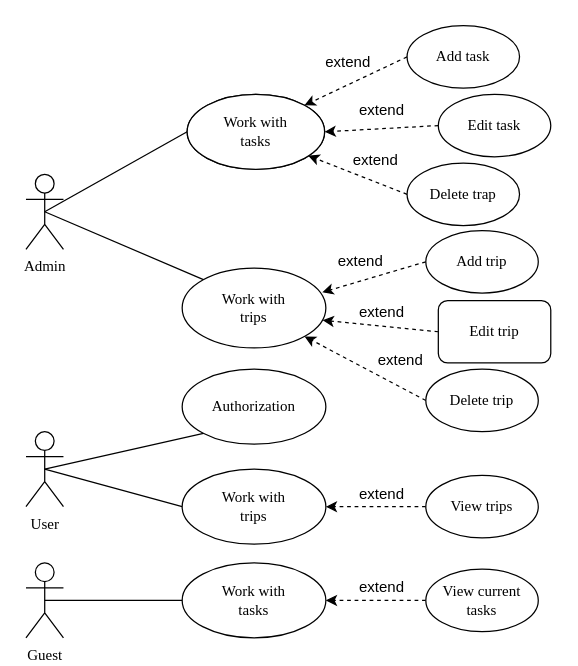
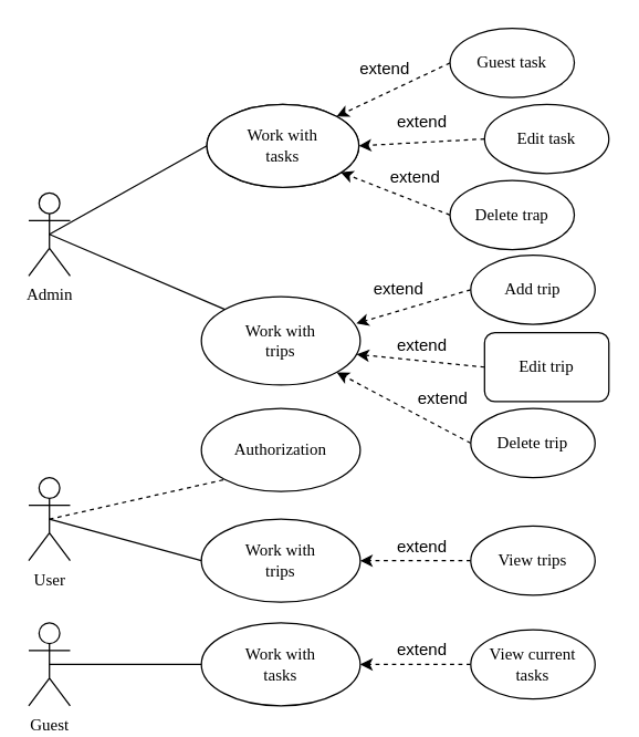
  <mxCell id="0" />
  <mxCell id="1" parent="0" />
  <mxCell id="2" style="edgeStyle=none;rounded=0;orthogonalLoop=1;jettySize=auto;html=1;exitX=0.5;exitY=0.5;exitDx=0;exitDy=0;exitPerimeter=0;entryX=0;entryY=0.5;entryDx=0;entryDy=0;fontFamily=Tahoma;fontSize=10;fontColor=#000099;endArrow=none;endFill=0;" parent="1" source="3" target="4" edge="1"><mxGeometry relative="1" as="geometry" /></mxCell>
  <mxCell id="3" value="Admin" style="shape=umlActor;verticalLabelPosition=bottom;labelBackgroundColor=#ffffff;verticalAlign=top;html=1;outlineConnect=0;fontFamily=Tahoma;" parent="1" vertex="1"><mxGeometry x="20" y="139" width="30" height="60" as="geometry" /></mxCell>
  <mxCell id="4" value="&lt;font style=&quot;font-size: 12px&quot;&gt;Создание&lt;br&gt;задания&lt;/font&gt;" style="ellipse;whiteSpace=wrap;html=1;fontFamily=Tahoma;" parent="1" vertex="1"><mxGeometry x="149" y="75" width="110" height="60" as="geometry" /></mxCell>
  <mxCell id="5" style="edgeStyle=none;rounded=0;orthogonalLoop=1;jettySize=auto;html=1;exitX=0.5;exitY=0.5;exitDx=0;exitDy=0;exitPerimeter=0;fontFamily=Tahoma;entryX=0;entryY=0.5;entryDx=0;entryDy=0;endArrow=none;endFill=0;" parent="1" source="6" target="9" edge="1"><mxGeometry relative="1" as="geometry"><mxPoint x="460" y="305" as="targetPoint" /></mxGeometry></mxCell>
  <mxCell id="6" value="User" style="shape=umlActor;verticalLabelPosition=bottom;labelBackgroundColor=#ffffff;verticalAlign=top;html=1;outlineConnect=0;fontFamily=Tahoma;" parent="1" vertex="1"><mxGeometry x="20" y="345" width="30" height="60" as="geometry" /></mxCell>
  <mxCell id="7" style="edgeStyle=none;rounded=0;orthogonalLoop=1;jettySize=auto;html=1;exitX=0.5;exitY=0.5;exitDx=0;exitDy=0;exitPerimeter=0;entryX=0;entryY=0;entryDx=0;entryDy=0;startSize=6;endArrow=none;endFill=0;endSize=6;fontFamily=Tahoma;fontSize=10;fontColor=#1A1A1A;" parent="1" source="3" target="8" edge="1"><mxGeometry relative="1" as="geometry"><mxPoint x="5" y="384" as="sourcePoint" /></mxGeometry></mxCell>
  <mxCell id="8" value="&lt;font style=&quot;font-size: 12px&quot;&gt;Work with&lt;br&gt;trips&lt;br&gt;&lt;/font&gt;" style="ellipse;whiteSpace=wrap;html=1;fontFamily=Tahoma;" parent="1" vertex="1"><mxGeometry x="145" y="214" width="115" height="64" as="geometry" /></mxCell>
  <mxCell id="9" value="Work with&lt;br&gt;trips" style="ellipse;whiteSpace=wrap;html=1;fontFamily=Tahoma;verticalAlign=middle;" parent="1" vertex="1"><mxGeometry x="145" y="375" width="115" height="60" as="geometry" /></mxCell>
  <mxCell id="10" value="Work with &lt;br&gt;tasks" style="ellipse;whiteSpace=wrap;html=1;fontFamily=Tahoma;" parent="1" vertex="1"><mxGeometry x="149" y="75" width="110" height="60" as="geometry" /></mxCell>
  <mxCell id="11" style="rounded=0;orthogonalLoop=1;jettySize=auto;html=1;exitX=0;exitY=0.5;exitDx=0;exitDy=0;dashed=1;entryX=1;entryY=0;entryDx=0;entryDy=0;" parent="1" source="12" target="10" edge="1"><mxGeometry relative="1" as="geometry"><mxPoint x="241.5" y="74" as="targetPoint" /></mxGeometry></mxCell>
- <mxCell id="12" value="&lt;font style=&quot;font-size: 12px&quot;&gt;Add task&lt;br&gt;&lt;/font&gt;" style="ellipse;whiteSpace=wrap;html=1;fontFamily=Tahoma;" parent="1" vertex="1"><mxGeometry x="325" y="20" width="90" height="50" as="geometry" /></mxCell>
+ <mxCell id="12" value="&lt;font style=&quot;font-size: 12px&quot;&gt;Guest task&lt;br&gt;&lt;/font&gt;" style="ellipse;whiteSpace=wrap;html=1;fontFamily=Tahoma;" parent="1" vertex="1"><mxGeometry x="325" y="20" width="90" height="50" as="geometry" /></mxCell>
  <mxCell id="13" style="edgeStyle=none;rounded=0;orthogonalLoop=1;jettySize=auto;html=1;exitX=0;exitY=0.5;exitDx=0;exitDy=0;entryX=1;entryY=0.5;entryDx=0;entryDy=0;dashed=1;" parent="1" source="14" target="10" edge="1"><mxGeometry relative="1" as="geometry"><mxPoint x="257.5" y="75" as="targetPoint" /></mxGeometry></mxCell>
  <mxCell id="14" value="&lt;font style=&quot;font-size: 12px&quot;&gt;Edit task&lt;br&gt;&lt;/font&gt;" style="ellipse;whiteSpace=wrap;html=1;fontFamily=Tahoma;" parent="1" vertex="1"><mxGeometry x="350" y="75" width="90" height="50" as="geometry" /></mxCell>
  <mxCell id="15" value="extend" style="text;html=1;strokeColor=none;fillColor=none;align=center;verticalAlign=middle;whiteSpace=wrap;rounded=0;" parent="1" vertex="1"><mxGeometry x="257.5" y="40" width="40" height="20" as="geometry" /></mxCell>
  <mxCell id="16" value="extend" style="text;html=1;strokeColor=none;fillColor=none;align=center;verticalAlign=middle;whiteSpace=wrap;rounded=0;" parent="1" vertex="1"><mxGeometry x="285" y="80" width="40" height="15" as="geometry" /></mxCell>
  <mxCell id="17" style="rounded=0;orthogonalLoop=1;jettySize=auto;html=1;exitX=0;exitY=0.5;exitDx=0;exitDy=0;dashed=1;entryX=0.975;entryY=0.304;entryDx=0;entryDy=0;entryPerimeter=0;" parent="1" source="18" target="8" edge="1"><mxGeometry relative="1" as="geometry"><mxPoint x="260" y="246.5" as="targetPoint" /></mxGeometry></mxCell>
  <mxCell id="18" value="&lt;font style=&quot;font-size: 12px&quot;&gt;Add trip&lt;br&gt;&lt;/font&gt;" style="ellipse;whiteSpace=wrap;html=1;fontFamily=Tahoma;" parent="1" vertex="1"><mxGeometry x="340" y="184" width="90" height="50" as="geometry" /></mxCell>
  <mxCell id="19" style="edgeStyle=none;rounded=0;orthogonalLoop=1;jettySize=auto;html=1;exitX=0;exitY=0.5;exitDx=0;exitDy=0;entryX=0.978;entryY=0.653;entryDx=0;entryDy=0;dashed=1;entryPerimeter=0;" parent="1" source="20" target="8" edge="1"><mxGeometry relative="1" as="geometry"><mxPoint x="260" y="280" as="targetPoint" /></mxGeometry></mxCell>
  <mxCell id="20" value="&lt;font style=&quot;font-size: 12px&quot;&gt;Edit trip&lt;br&gt;&lt;/font&gt;" style="whiteSpace=wrap;html=1;fontFamily=Tahoma;rounded=1;" parent="1" vertex="1"><mxGeometry x="350" y="240" width="90" height="50" as="geometry" /></mxCell>
  <mxCell id="21" value="extend" style="text;html=1;strokeColor=none;fillColor=none;align=center;verticalAlign=middle;whiteSpace=wrap;rounded=0;" parent="1" vertex="1"><mxGeometry x="267.5" y="199" width="40" height="20" as="geometry" /></mxCell>
  <mxCell id="22" value="extend" style="text;html=1;strokeColor=none;fillColor=none;align=center;verticalAlign=middle;whiteSpace=wrap;rounded=0;" parent="1" vertex="1"><mxGeometry x="285" y="240" width="40" height="20" as="geometry" /></mxCell>
  <mxCell id="23" style="edgeStyle=none;rounded=0;orthogonalLoop=1;jettySize=auto;html=1;exitX=0;exitY=0.5;exitDx=0;exitDy=0;entryX=1;entryY=0.5;entryDx=0;entryDy=0;dashed=1;" parent="1" source="24" edge="1"><mxGeometry relative="1" as="geometry"><mxPoint x="260" y="405" as="targetPoint" /></mxGeometry></mxCell>
  <mxCell id="24" value="&lt;font style=&quot;font-size: 12px&quot;&gt;View trips&lt;br&gt;&lt;/font&gt;" style="ellipse;whiteSpace=wrap;html=1;fontFamily=Tahoma;" parent="1" vertex="1"><mxGeometry x="340" y="380" width="90" height="50" as="geometry" /></mxCell>
  <mxCell id="25" value="extend" style="text;html=1;strokeColor=none;fillColor=none;align=center;verticalAlign=middle;whiteSpace=wrap;rounded=0;" parent="1" vertex="1"><mxGeometry x="285" y="385" width="40" height="20" as="geometry" /></mxCell>
  <mxCell id="26" value="Work with&lt;br&gt;tasks" style="ellipse;whiteSpace=wrap;html=1;fontFamily=Tahoma;verticalAlign=middle;" parent="1" vertex="1"><mxGeometry x="145" y="450" width="115" height="60" as="geometry" /></mxCell>
  <mxCell id="27" style="edgeStyle=none;rounded=0;orthogonalLoop=1;jettySize=auto;html=1;exitX=0;exitY=0.5;exitDx=0;exitDy=0;entryX=1;entryY=0.5;entryDx=0;entryDy=0;dashed=1;" parent="1" source="28" target="26" edge="1"><mxGeometry relative="1" as="geometry"><mxPoint x="260" y="475" as="targetPoint" /></mxGeometry></mxCell>
  <mxCell id="28" value="&lt;font style=&quot;font-size: 12px&quot;&gt;View current&lt;br&gt;tasks&lt;br&gt;&lt;/font&gt;" style="ellipse;whiteSpace=wrap;html=1;fontFamily=Tahoma;" parent="1" vertex="1"><mxGeometry x="340" y="455" width="90" height="50" as="geometry" /></mxCell>
  <mxCell id="29" value="extend" style="text;html=1;strokeColor=none;fillColor=none;align=center;verticalAlign=middle;whiteSpace=wrap;rounded=0;" parent="1" vertex="1"><mxGeometry x="284.5" y="460" width="40" height="20" as="geometry" /></mxCell>
  <mxCell id="30" style="edgeStyle=none;rounded=0;orthogonalLoop=1;jettySize=auto;html=1;exitX=0.5;exitY=0.5;exitDx=0;exitDy=0;exitPerimeter=0;fontFamily=Tahoma;entryX=0;entryY=0.5;entryDx=0;entryDy=0;endArrow=none;endFill=0;" parent="1" source="31" target="26" edge="1"><mxGeometry relative="1" as="geometry"><mxPoint x="160" y="470" as="targetPoint" /><mxPoint x="50" y="470" as="sourcePoint" /></mxGeometry></mxCell>
  <mxCell id="31" value="Guest" style="shape=umlActor;verticalLabelPosition=bottom;labelBackgroundColor=#ffffff;verticalAlign=top;html=1;outlineConnect=0;fontFamily=Tahoma;" parent="1" vertex="1"><mxGeometry x="20" y="450" width="30" height="60" as="geometry" /></mxCell>
  <mxCell id="32" style="edgeStyle=none;rounded=0;orthogonalLoop=1;jettySize=auto;html=1;exitX=0.5;exitY=0.5;exitDx=0;exitDy=0;exitPerimeter=0;fontFamily=Tahoma;entryX=0;entryY=0.5;entryDx=0;entryDy=0;endArrow=none;endFill=0;" parent="1" target="31" edge="1"><mxGeometry relative="1" as="geometry"><mxPoint x="130" y="480" as="targetPoint" /><mxPoint x="20" y="480" as="sourcePoint" /></mxGeometry></mxCell>
  <mxCell id="33" value="Authorization" style="ellipse;whiteSpace=wrap;html=1;fontFamily=Tahoma;verticalAlign=middle;" parent="1" vertex="1"><mxGeometry x="145" y="295" width="115" height="60" as="geometry" /></mxCell>
- <mxCell id="34" style="edgeStyle=none;rounded=0;orthogonalLoop=1;jettySize=auto;html=1;exitX=0.5;exitY=0.5;exitDx=0;exitDy=0;exitPerimeter=0;fontFamily=Tahoma;entryX=0;entryY=1;entryDx=0;entryDy=0;endArrow=none;endFill=0;" parent="1" source="6" target="33" edge="1"><mxGeometry relative="1" as="geometry"><mxPoint x="150" y="335" as="targetPoint" /><mxPoint x="40" y="335" as="sourcePoint" /></mxGeometry></mxCell>
+ <mxCell id="34" style="edgeStyle=none;rounded=0;orthogonalLoop=1;jettySize=auto;html=1;exitX=0.5;exitY=0.5;exitDx=0;exitDy=0;exitPerimeter=0;fontFamily=Tahoma;entryX=0;entryY=1;entryDx=0;entryDy=0;endArrow=none;endFill=0;dashed=1;" parent="1" source="6" target="33" edge="1"><mxGeometry relative="1" as="geometry"><mxPoint x="150" y="335" as="targetPoint" /><mxPoint x="40" y="335" as="sourcePoint" /></mxGeometry></mxCell>
  <mxCell id="35" style="rounded=0;orthogonalLoop=1;jettySize=auto;html=1;exitX=0;exitY=0.5;exitDx=0;exitDy=0;entryX=1;entryY=1;entryDx=0;entryDy=0;dashed=1;" parent="1" source="36" target="8" edge="1"><mxGeometry relative="1" as="geometry" /></mxCell>
  <mxCell id="36" value="&lt;font style=&quot;font-size: 12px&quot;&gt;Delete trip&lt;br&gt;&lt;/font&gt;" style="ellipse;whiteSpace=wrap;html=1;fontFamily=Tahoma;" parent="1" vertex="1"><mxGeometry x="340" y="295" width="90" height="50" as="geometry" /></mxCell>
  <mxCell id="37" value="extend" style="text;html=1;strokeColor=none;fillColor=none;align=center;verticalAlign=middle;whiteSpace=wrap;rounded=0;" parent="1" vertex="1"><mxGeometry x="300" y="278" width="40" height="20" as="geometry" /></mxCell>
  <mxCell id="38" style="edgeStyle=none;rounded=0;orthogonalLoop=1;jettySize=auto;html=1;exitX=0;exitY=0.5;exitDx=0;exitDy=0;entryX=0.881;entryY=0.818;entryDx=0;entryDy=0;entryPerimeter=0;dashed=1;" parent="1" source="39" target="10" edge="1"><mxGeometry relative="1" as="geometry" /></mxCell>
  <mxCell id="39" value="&lt;font style=&quot;font-size: 12px&quot;&gt;Delete trap&lt;br&gt;&lt;/font&gt;" style="ellipse;whiteSpace=wrap;html=1;fontFamily=Tahoma;" parent="1" vertex="1"><mxGeometry x="325" y="130" width="90" height="50" as="geometry" /></mxCell>
  <mxCell id="40" value="extend" style="text;html=1;strokeColor=none;fillColor=none;align=center;verticalAlign=middle;whiteSpace=wrap;rounded=0;" parent="1" vertex="1"><mxGeometry x="280" y="120" width="40" height="15" as="geometry" /></mxCell>
